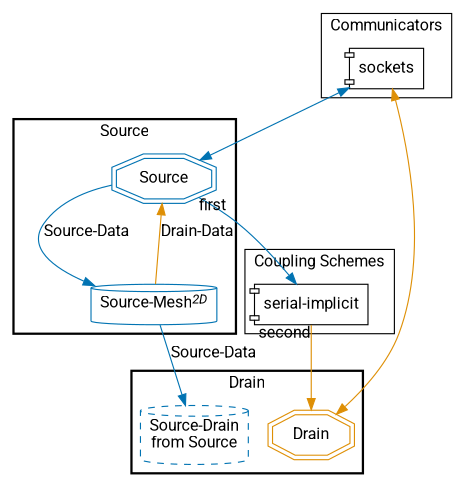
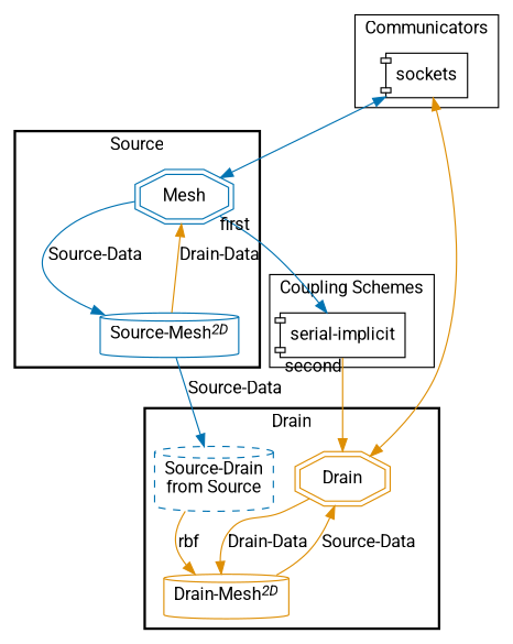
  digraph {
    compound=True
    fontname=Roboto
    rankdir=TB
    splines=true
    node [fontname=Roboto shape=cylinder color="#0173B2"]
    edge [color="#DE8F05" fontname=Roboto]
    n1 [label=sockets shape=component color=""]
    n2 [label="serial-implicit" shape=component color=""]
-   Source [shape=doubleoctagon]
+   Source [shape=doubleoctagon label=Mesh]
    n4 [label=<Source-Mesh<SUP><I>2D</I></SUP>>]
    Drain [color="#DE8F05" shape=doubleoctagon]
+   n6 [color="#DE8F05" label=<Drain-Mesh<SUP><I>2D</I></SUP>>]
    n7 [label="Source-Drain\nfrom Source" style=dashed]
    subgraph cluster_1 {
      label=Communicators
      n1
    }
    subgraph cluster_2 {
      label="Coupling Schemes"
      n2
    }
    subgraph cluster_3 {
      label=Source
      style=bold
      Source
      n4
    }
    subgraph cluster_4 {
      label=Drain
      style=bold
      Drain
+     n6
      n7
    }
    n1 -> Source [color="#0173B2" dir=both]
    n1 -> Drain [dir=both]
    n2 -> Drain [taillabel=second]
    Source -> n2 [color="#0173B2" taillabel=first]
    Source -> n4 [color="#0173B2" label="Source-Data"]
    n4 -> Source [label="Drain-Data"]
    n4 -> n7 [color="#0173B2" label="Source-Data"]
+   Drain -> n6 [label="Drain-Data"]
+   n6 -> Drain [label="Source-Data"]
+   n7 -> n6 [label=rbf]
  }
